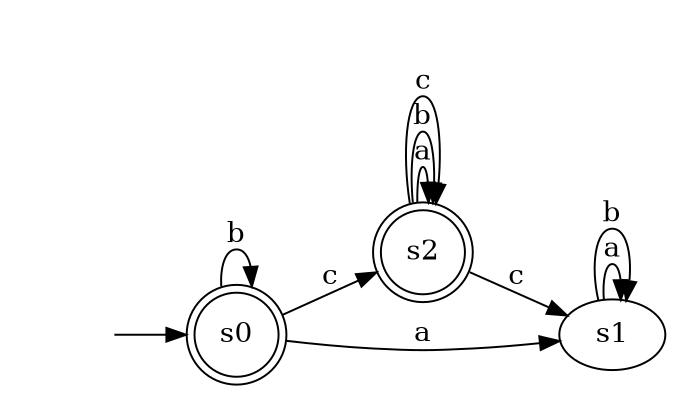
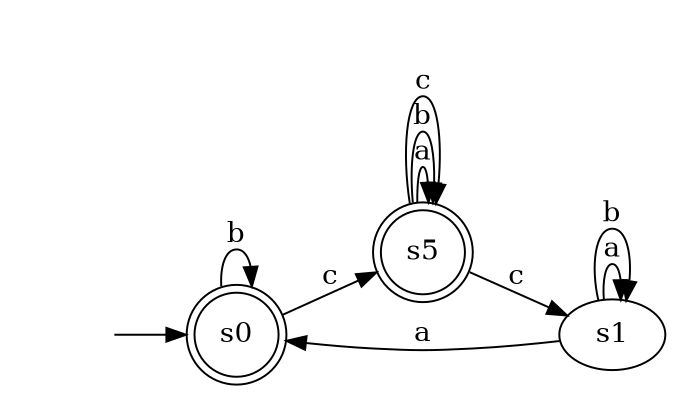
  digraph {
    rankdir=LR
    node [shape=doublecircle]
    "" [shape=none]
    s0
-   s2
+   s2 [label=s5]
    s1 [shape=""]
    "" -> s0
    s0 -> s0 [label=b]
    s0 -> s2 [label=c]
-   s0 -> s1 [label=a]
+   s1 -> s0 [label=a]
    s2 -> s2 [label=a]
    s2 -> s2 [label=b]
    s2 -> s2 [label=c]
    s2 -> s1 [label=c]
    s1 -> s1 [label=a]
    s1 -> s1 [label=b]
  }
